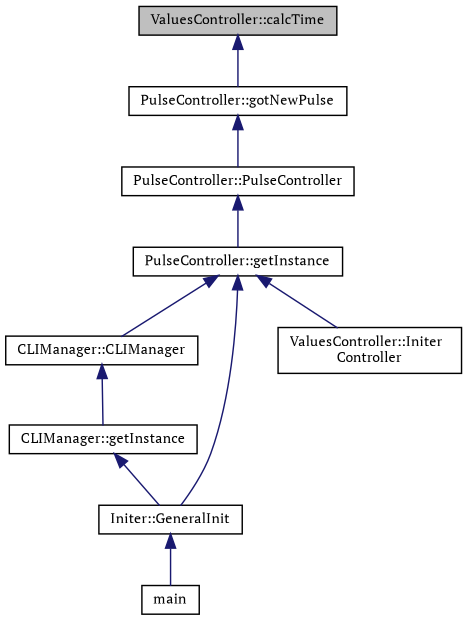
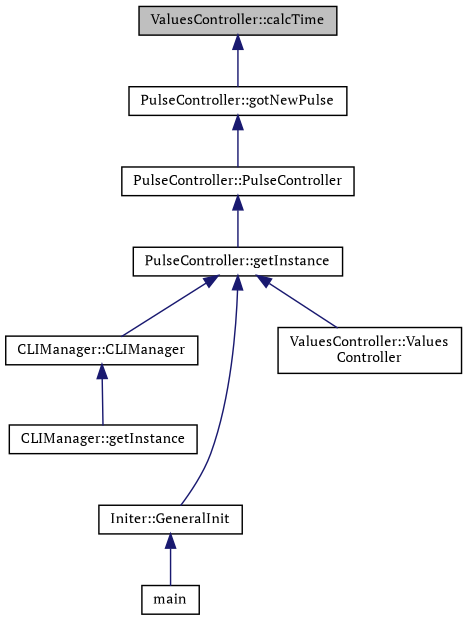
  digraph {
    fontname="PT Serif"
    rankdir=TB
    node [color=black fillcolor=white fontname="PT Serif" fontsize=10 shape=record style=filled]
    edge [color=midnightblue dir=back fontname="PT Serif" fontsize=10 labelfontname=Helvetica labelfontsize=10 style=solid]
    n1 [fillcolor=grey75 fontcolor=black height=0.2 label="ValuesController::calcTime" width=0.4]
    n2 [height=0.2 label="PulseController::gotNewPulse" width=0.4]
    n3 [height=0.2 label="PulseController::PulseController" width=0.4]
    n4 [height=0.2 label="PulseController::getInstance" width=0.4]
    n5 [height=0.2 label="CLIManager::CLIManager" width=0.4]
    n6 [height=0.2 label="Initer::GeneralInit" width=0.4]
-   n7 [height=0.2 label="ValuesController::Initer\lController" width=0.4]
+   n7 [height=0.2 label="ValuesController::Values\lController" width=0.4]
    n8 [height=0.2 label="CLIManager::getInstance" width=0.4]
    n9 [height=0.2 label=main width=0.4]
    n1 -> n2
    n2 -> n3
    n3 -> n4
    n4 -> n5
    n4 -> n6
    n4 -> n7
    n5 -> n8
    n6 -> n9
-   n8 -> n6
  }
